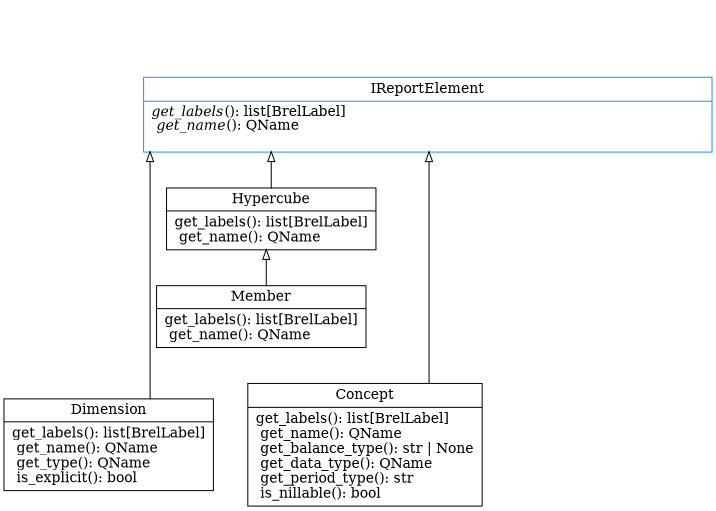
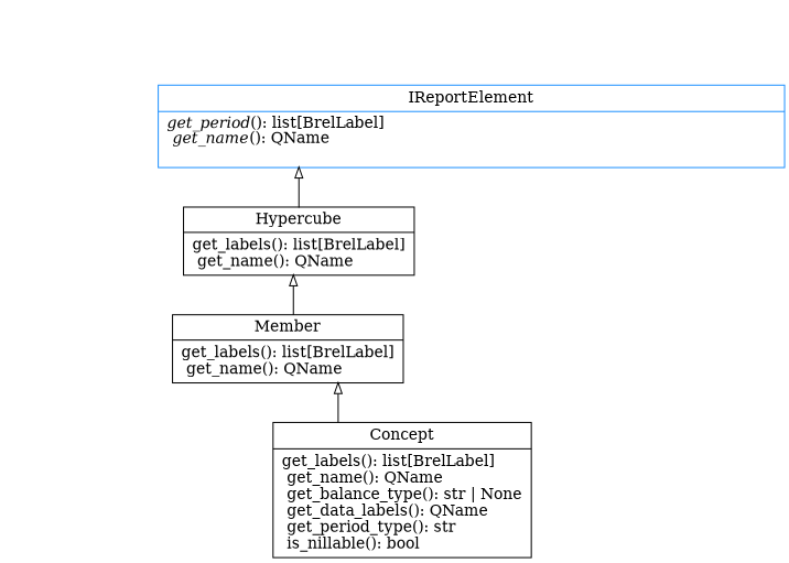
  digraph {
    rankdir=BT
    splines=ortho
    node [color=black fontcolor=black shape=record style=solid]
    edge [arrowhead=empty arrowtail=none]
-   n1 [color=dodgerblue label=<{ IReportElement | <I>get_labels</I>(): list[BrelLabel]<br ALIGN="LEFT"/> <I>get_name</I>(): QName<br ALIGN="LEFT"/>                                                                                                                            }>]
+   n1 [color=dodgerblue label=<{ IReportElement | <I>get_period</I>(): list[BrelLabel]<br ALIGN="LEFT"/> <I>get_name</I>(): QName<br ALIGN="LEFT"/>                                                                                                                            }>]
    dummy [color=white fontcolor=white style=invis]
-   n3 [label=<{ Concept | get_labels(): list[BrelLabel]<br ALIGN="LEFT"/> get_name(): QName<br ALIGN="LEFT"/> get_balance_type(): str \| None<br ALIGN="LEFT"/> get_data_type(): QName<br ALIGN="LEFT"/> get_period_type(): str<br ALIGN="LEFT"/> is_nillable(): bool<br ALIGN="LEFT"/> }>]
-   n4 [label=<{ Dimension | get_labels(): list[BrelLabel]<br ALIGN="LEFT"/> get_name(): QName<br ALIGN="LEFT"/> get_type(): QName<br ALIGN="LEFT"/> is_explicit(): bool<br ALIGN="LEFT"/> }>]
+   n3 [label=<{ Concept | get_labels(): list[BrelLabel]<br ALIGN="LEFT"/> get_name(): QName<br ALIGN="LEFT"/> get_balance_type(): str \| None<br ALIGN="LEFT"/> get_data_labels(): QName<br ALIGN="LEFT"/> get_period_type(): str<br ALIGN="LEFT"/> is_nillable(): bool<br ALIGN="LEFT"/> }>]
    n5 [label=<{ Member | get_labels(): list[BrelLabel]<br ALIGN="LEFT"/> get_name(): QName<br ALIGN="LEFT"/> }>]
    n6 [label=<{ Hypercube | get_labels(): list[BrelLabel]<br ALIGN="LEFT"/> get_name(): QName<br ALIGN="LEFT"/> }>]
    n1 -> dummy [style=invis]
-   n3 -> n1
-   n4 -> n1
-   n4 -> n5 [style=invis]
+   n3 -> n5
    n5 -> dummy [style=invis]
    n5 -> n6
    n6 -> n1
  }
